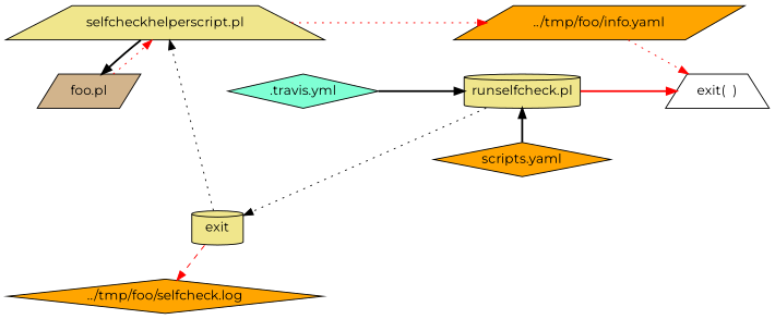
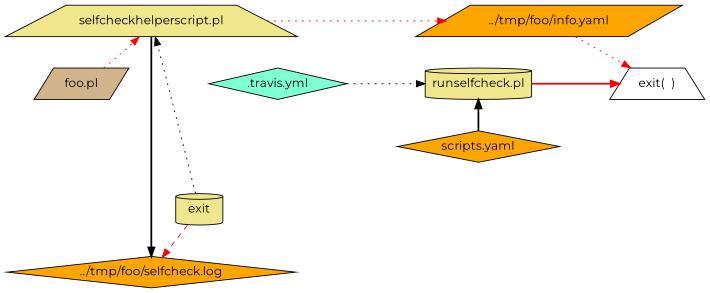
  digraph {
    fontname=Montserrat
    node [fillcolor=khaki fontname=Montserrat shape=diamond style=filled]
    edge [fontname=Montserrat style=dotted]
    n1 [label="selfcheckhelperscript.pl" shape=trapezium]
    n2 [fillcolor=orange label="../tmp/foo/info.yaml" shape=parallelogram]
    n3 [fillcolor=aquamarine label=".travis.yml"]
    n4 [label="runselfcheck.pl" shape=cylinder]
    n5 [fillcolor=white label="exit(  )" shape=trapezium]
    n6 [label=exit shape=cylinder]
    n7 [fillcolor=orange label="scripts.yaml"]
    n8 [fillcolor=tan label="foo.pl" shape=parallelogram]
    n9 [fillcolor=orange label="../tmp/foo/selfcheck.log"]
    subgraph sub_1 {
      rank=same
      n1
      n2
    }
    subgraph sub_2 {
      rank=same
      n3
      n4
      n5
    }
    subgraph sub_3 {
      n1
      n4
      n6
      n7
      n8
    }
    n1 -> n2 [color=red]
-   n1 -> n8 [style=bold weight=5]
+   n1 -> n9 [style=bold weight=5]
    n2 -> n5 [color=red]
-   n3 -> n4 [minlen=5 style=bold]
+   n3 -> n4 [minlen=5]
    n4 -> n5 [color=red minlen=5 style=bold]
-   n4 -> n6 [minlen=2 weight=5]
    n4 -> n7 [dir=back style=bold]
    n6 -> n1 [minlen=2 weight=5]
    n6 -> n9 [color=red style=dashed]
    n8 -> n1 [color=red]
  }
